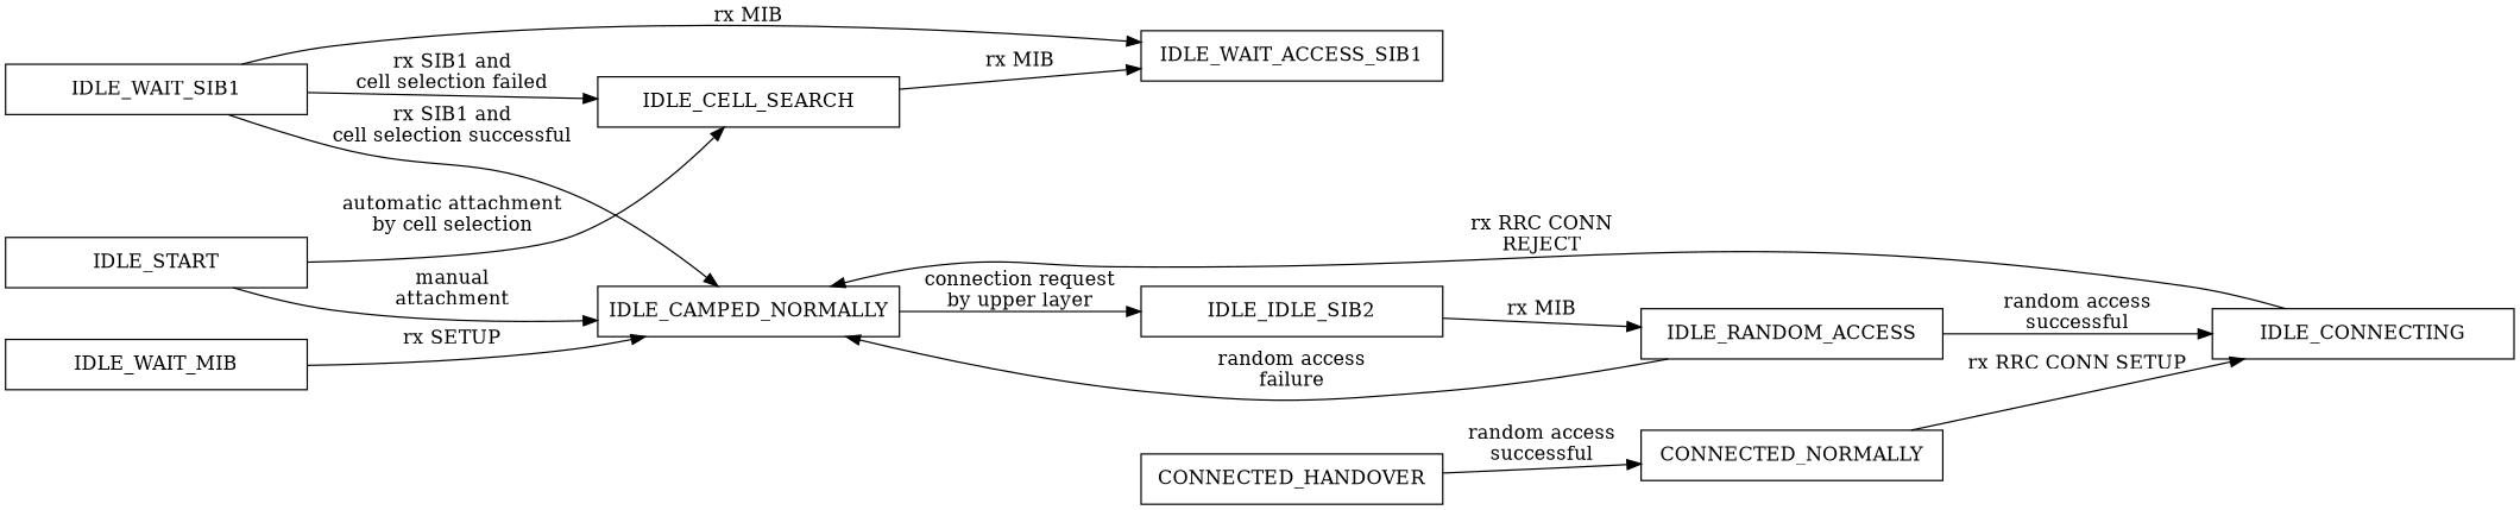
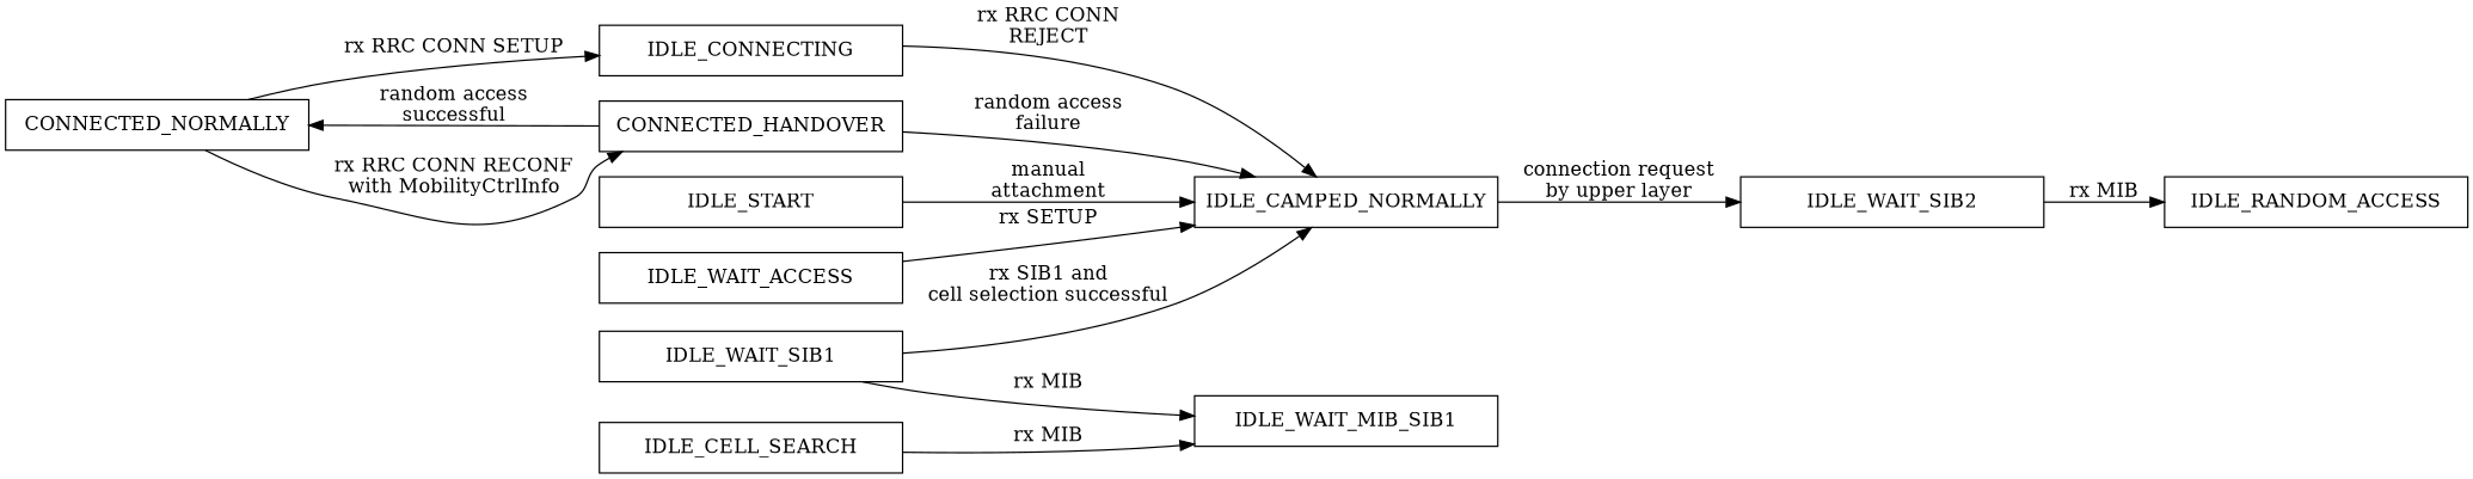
  digraph {
    rankdir=LR
    node [shape=box]
    IDLE_START [width=3]
    IDLE_CELL_SEARCH [width=3]
    IDLE_CAMPED_NORMALLY [width=3]
-   IDLE_WAIT_MIB_SIB1 [width=3 label=IDLE_WAIT_ACCESS_SIB1]
-   IDLE_WAIT_MIB [width=3]
+   IDLE_WAIT_MIB_SIB1 [width=3]
+   IDLE_WAIT_MIB [width=3 label=IDLE_WAIT_ACCESS]
    IDLE_WAIT_SIB1 [width=3]
-   IDLE_WAIT_SIB2 [width=3 label=IDLE_IDLE_SIB2]
+   IDLE_WAIT_SIB2 [width=3]
    IDLE_RANDOM_ACCESS [width=3]
    IDLE_CONNECTING [width=3]
    CONNECTED_NORMALLY [width=3]
    CONNECTED_HANDOVER [width=3]
-   IDLE_START -> IDLE_CELL_SEARCH [label="automatic attachment\nby cell selection"]
    IDLE_START -> IDLE_CAMPED_NORMALLY [label="manual\nattachment"]
    IDLE_CELL_SEARCH -> IDLE_WAIT_MIB_SIB1 [label="rx MIB"]
    IDLE_CAMPED_NORMALLY -> IDLE_WAIT_SIB2 [label="connection request\nby upper layer"]
    IDLE_WAIT_MIB -> IDLE_CAMPED_NORMALLY [label="rx SETUP"]
-   IDLE_WAIT_SIB1 -> IDLE_CELL_SEARCH [label="rx SIB1 and\ncell selection failed"]
    IDLE_WAIT_SIB1 -> IDLE_CAMPED_NORMALLY [label="rx SIB1 and\ncell selection successful"]
    IDLE_WAIT_SIB1 -> IDLE_WAIT_MIB_SIB1 [label="rx MIB"]
    IDLE_WAIT_SIB2 -> IDLE_RANDOM_ACCESS [label="rx MIB"]
-   IDLE_RANDOM_ACCESS -> IDLE_CAMPED_NORMALLY [label="random access\nfailure"]
-   IDLE_RANDOM_ACCESS -> IDLE_CONNECTING [label="random access\nsuccessful"]
+   CONNECTED_HANDOVER -> IDLE_CAMPED_NORMALLY [label="random access\nfailure"]
    IDLE_CONNECTING -> IDLE_CAMPED_NORMALLY [label="rx RRC CONN\nREJECT"]
    CONNECTED_NORMALLY -> IDLE_CONNECTING [label="rx RRC CONN SETUP"]
+   CONNECTED_NORMALLY -> CONNECTED_HANDOVER [label="rx RRC CONN RECONF\nwith MobilityCtrlInfo"]
    CONNECTED_HANDOVER -> CONNECTED_NORMALLY [label="random access\nsuccessful"]
  }
